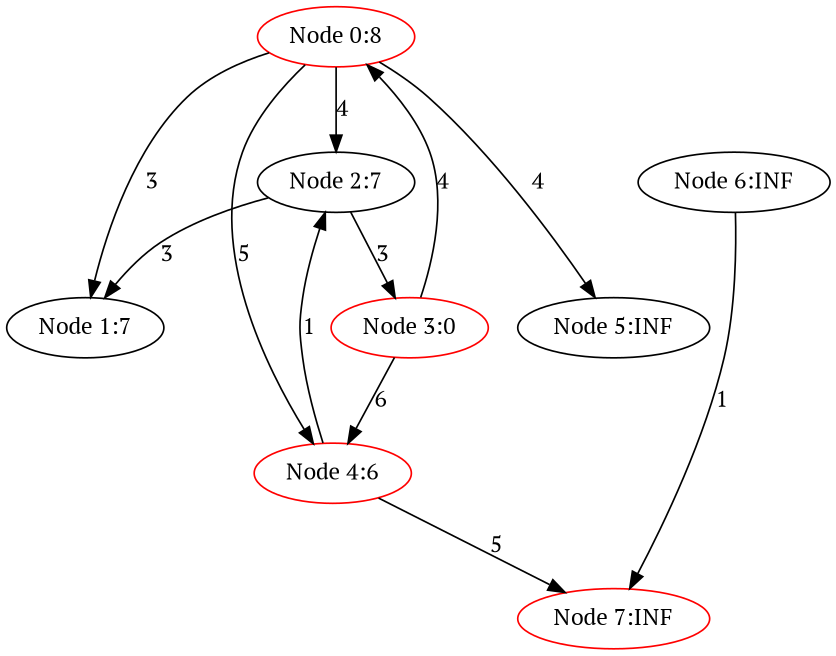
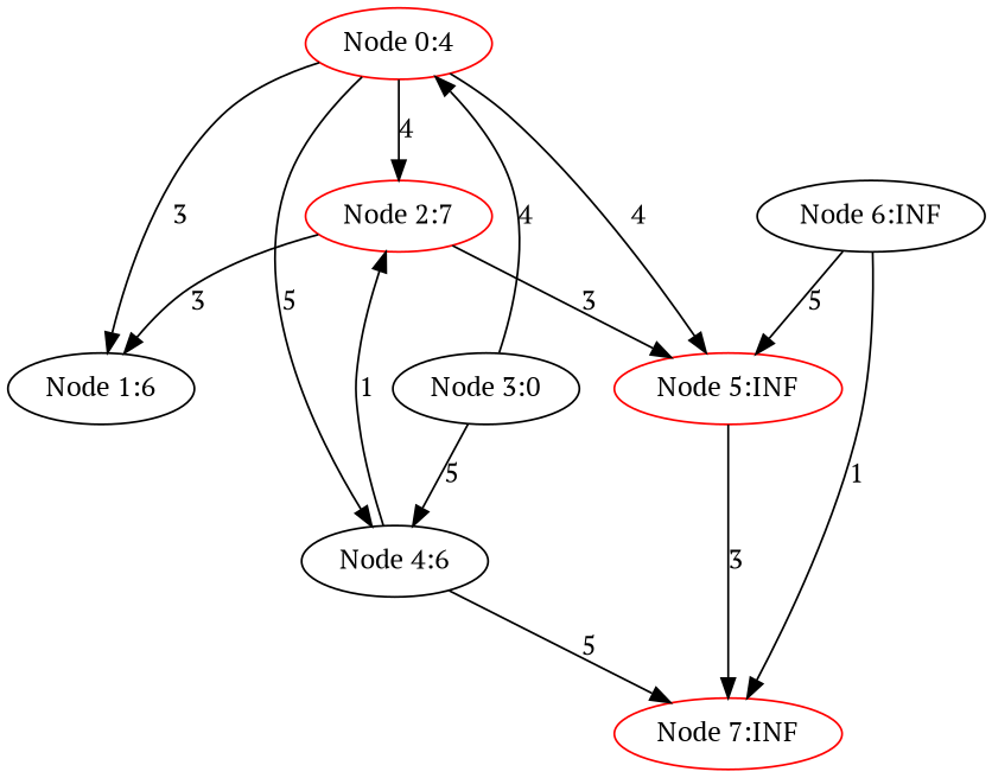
  digraph {
    fontname="PT Serif"
    node [fontname="PT Serif"]
    edge [fontname="PT Serif"]
-   "Node 0:4" [color=red label="Node 0:8"]
-   "Node 1:7"
-   "Node 2:7"
-   "Node 4:6" [color=red]
-   "Node 5:INF"
+   "Node 0:4" [color=red]
+   "Node 1:7" [label="Node 1:6"]
+   "Node 2:7" [color=red]
+   "Node 4:6"
+   "Node 5:INF" [color=red]
    "Node 7:INF" [color=red]
    "Node 6:INF"
-   "Node 3:0" [color=red]
+   "Node 3:0" [color=black]
    "Node 0:4" -> "Node 1:7" [label=3]
    "Node 0:4" -> "Node 2:7" [label=4]
    "Node 0:4" -> "Node 4:6" [label=5]
    "Node 0:4" -> "Node 5:INF" [label=4]
    "Node 2:7" -> "Node 1:7" [label=3]
-   "Node 2:7" -> "Node 3:0" [label=3]
+   "Node 2:7" -> "Node 5:INF" [label=3]
    "Node 4:6" -> "Node 2:7" [label=1]
    "Node 4:6" -> "Node 7:INF" [label=5]
+   "Node 5:INF" -> "Node 7:INF" [label=3]
+   "Node 6:INF" -> "Node 5:INF" [label=5]
    "Node 6:INF" -> "Node 7:INF" [label=1]
    "Node 3:0" -> "Node 0:4" [label=4]
-   "Node 3:0" -> "Node 4:6" [label=6]
+   "Node 3:0" -> "Node 4:6" [label=5]
  }
